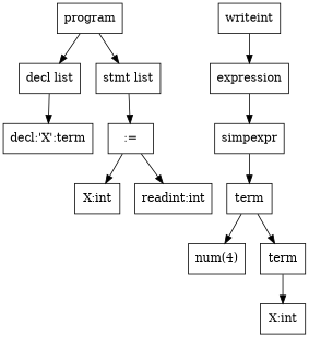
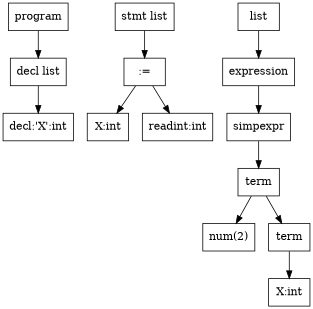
  digraph {
    node [shape=box]
    n1 [label=program]
    n2 [label="decl list"]
    n3 [label="stmt list"]
-   n4 [label="decl:'X':term"]
+   n4 [label="decl:'X':int"]
    n5 [label=":="]
    n6 [label="X:int"]
    n7 [label="readint:int"]
-   n8 [label=writeint]
+   n8 [label=list]
    n9 [label=expression]
    n10 [label=simpexpr]
    n11 [label=term]
-   n12 [label="num(4)"]
+   n12 [label="num(2)"]
    n13 [label=term]
    n14 [label="X:int"]
    n1 -> n2
-   n1 -> n3
    n2 -> n4
    n3 -> n5
    n5 -> n6
    n5 -> n7
    n8 -> n9
    n9 -> n10
    n10 -> n11
    n11 -> n12
    n11 -> n13
    n13 -> n14
  }
